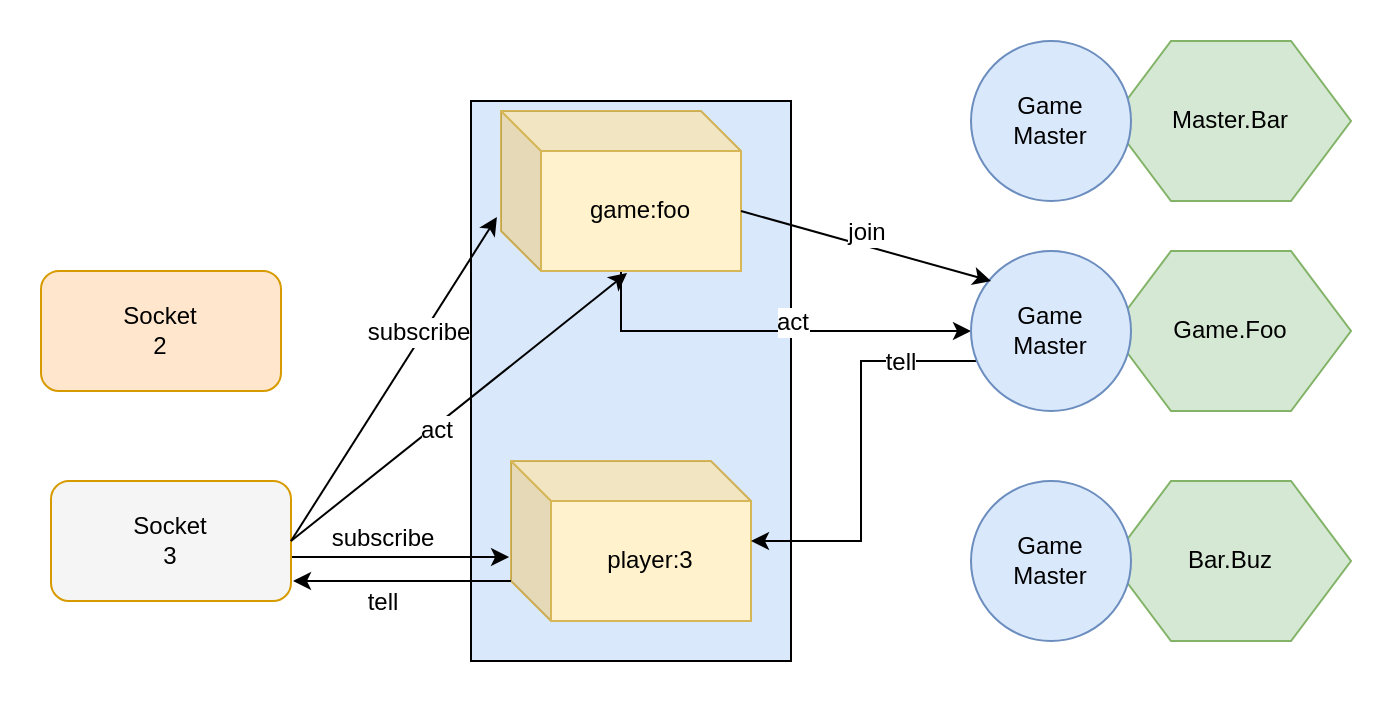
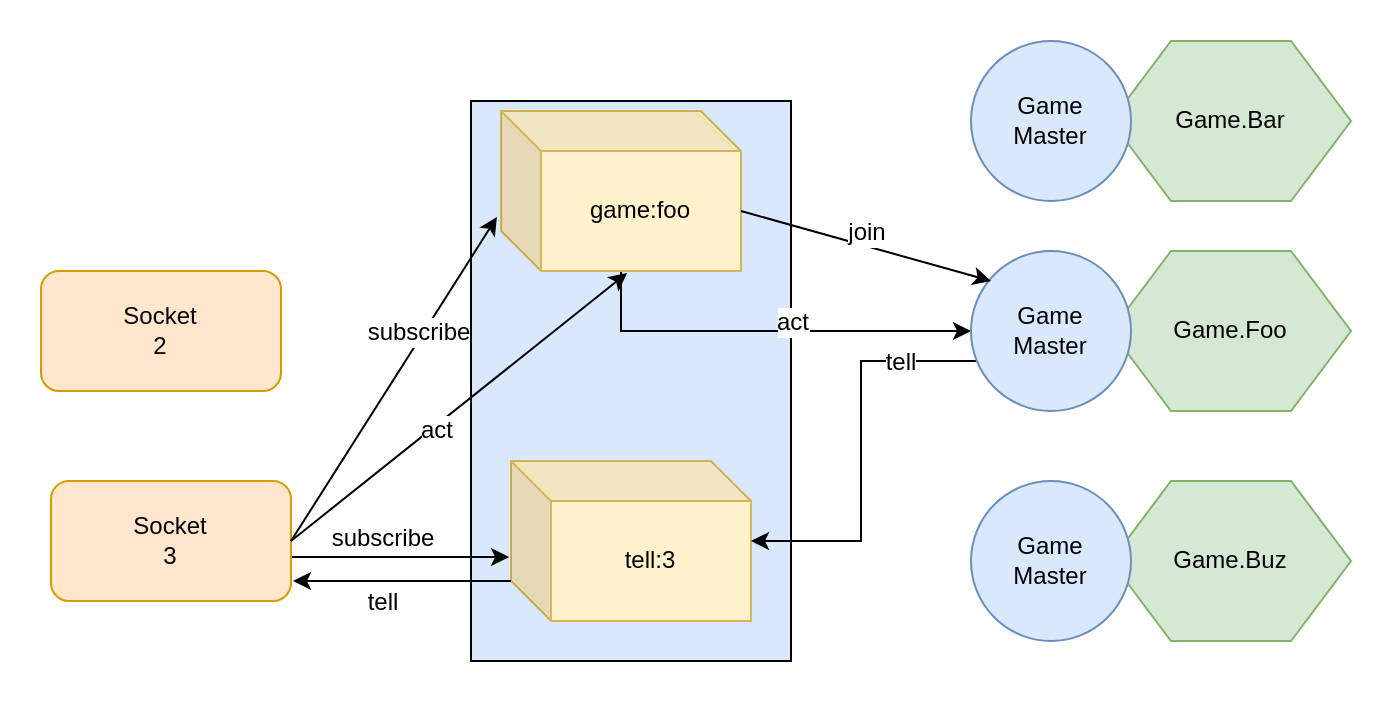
  <mxCell id="0" />
  <mxCell id="1" parent="0" />
  <mxCell id="2" value="game_channel" style="rounded=0;whiteSpace=wrap;html=1;verticalAlign=top;fillColor=#dae8fc;" vertex="1" parent="1"><mxGeometry x="235" y="50" width="160" height="280" as="geometry" /></mxCell>
- <mxCell id="3" value="Master.Bar" style="shape=hexagon;perimeter=hexagonPerimeter2;whiteSpace=wrap;html=1;fillColor=#d5e8d4;strokeColor=#82b366;" vertex="1" parent="1"><mxGeometry x="555" y="20" width="120" height="80" as="geometry" /></mxCell>
+ <mxCell id="3" value="Game.Bar" style="shape=hexagon;perimeter=hexagonPerimeter2;whiteSpace=wrap;html=1;fillColor=#d5e8d4;strokeColor=#82b366;" vertex="1" parent="1"><mxGeometry x="555" y="20" width="120" height="80" as="geometry" /></mxCell>
  <mxCell id="4" value="&lt;div&gt;Socket &lt;br&gt;&lt;/div&gt;&lt;div&gt;2&lt;/div&gt;" style="rounded=1;whiteSpace=wrap;html=1;fillColor=#ffe6cc;strokeColor=#d79b00;" vertex="1" parent="1"><mxGeometry x="20" y="135" width="120" height="60" as="geometry" /></mxCell>
  <mxCell id="5" value="" style="edgeStyle=orthogonalEdgeStyle;rounded=0;orthogonalLoop=1;jettySize=auto;html=1;entryX=-0.008;entryY=0.6;entryDx=0;entryDy=0;entryPerimeter=0;" edge="1" parent="1" source="7" target="14"><mxGeometry relative="1" as="geometry"><mxPoint x="225" y="270" as="targetPoint" /><Array as="points"><mxPoint x="205" y="278" /><mxPoint x="205" y="278" /></Array></mxGeometry></mxCell>
  <mxCell id="6" value="subscribe" style="text;html=1;resizable=0;points=[];align=center;verticalAlign=middle;labelBackgroundColor=#ffffff;" vertex="1" connectable="0" parent="5"><mxGeometry x="-0.266" y="-8" relative="1" as="geometry"><mxPoint x="5" y="-18" as="offset" /></mxGeometry></mxCell>
- <mxCell id="7" value="&lt;div&gt;Socket &lt;br&gt;&lt;/div&gt;&lt;div&gt;3&lt;/div&gt;" style="rounded=1;whiteSpace=wrap;html=1;fillColor=#f5f5f5;strokeColor=#d79b00;" vertex="1" parent="1"><mxGeometry x="25" y="240" width="120" height="60" as="geometry" /></mxCell>
+ <mxCell id="7" value="&lt;div&gt;Socket &lt;br&gt;&lt;/div&gt;&lt;div&gt;3&lt;/div&gt;" style="rounded=1;whiteSpace=wrap;html=1;fillColor=#ffe6cc;strokeColor=#d79b00;" vertex="1" parent="1"><mxGeometry x="25" y="240" width="120" height="60" as="geometry" /></mxCell>
  <mxCell id="8" value="Game&lt;br&gt;Master" style="ellipse;whiteSpace=wrap;html=1;aspect=fixed;fillColor=#dae8fc;strokeColor=#6c8ebf;" vertex="1" parent="1"><mxGeometry x="485" y="20" width="80" height="80" as="geometry" /></mxCell>
  <mxCell id="9" value="" style="edgeStyle=orthogonalEdgeStyle;rounded=0;orthogonalLoop=1;jettySize=auto;html=1;" edge="1" parent="1" source="11" target="19"><mxGeometry relative="1" as="geometry"><mxPoint x="455" y="130" as="targetPoint" /><Array as="points"><mxPoint x="415" y="165" /><mxPoint x="415" y="165" /></Array></mxGeometry></mxCell>
  <mxCell id="10" value="act" style="text;html=1;resizable=0;points=[];align=center;verticalAlign=middle;labelBackgroundColor=#ffffff;" vertex="1" connectable="0" parent="9"><mxGeometry x="0.164" y="-3" relative="1" as="geometry"><mxPoint x="-4" y="-8" as="offset" /></mxGeometry></mxCell>
  <mxCell id="11" value="game:foo" style="shape=cube;whiteSpace=wrap;html=1;boundedLbl=1;backgroundOutline=1;darkOpacity=0.05;darkOpacity2=0.1;fillColor=#fff2cc;strokeColor=#d6b656;" vertex="1" parent="1"><mxGeometry x="250" y="55" width="120" height="80" as="geometry" /></mxCell>
  <mxCell id="12" value="" style="endArrow=classic;html=1;exitX=1;exitY=0.5;exitDx=0;exitDy=0;entryX=-0.017;entryY=0.663;entryDx=0;entryDy=0;entryPerimeter=0;" edge="1" parent="1" source="7" target="11"><mxGeometry width="50" height="50" relative="1" as="geometry"><mxPoint x="25" y="390" as="sourcePoint" /><mxPoint x="75" y="340" as="targetPoint" /></mxGeometry></mxCell>
  <mxCell id="13" value="&lt;div&gt;subscribe&lt;/div&gt;" style="text;html=1;resizable=0;points=[];align=center;verticalAlign=middle;labelBackgroundColor=#ffffff;" vertex="1" connectable="0" parent="12"><mxGeometry x="0.27" y="2" relative="1" as="geometry"><mxPoint as="offset" /></mxGeometry></mxCell>
- <mxCell id="14" value="player:3" style="shape=cube;whiteSpace=wrap;html=1;boundedLbl=1;backgroundOutline=1;darkOpacity=0.05;darkOpacity2=0.1;fillColor=#fff2cc;strokeColor=#d6b656;" vertex="1" parent="1"><mxGeometry x="255" y="230" width="120" height="80" as="geometry" /></mxCell>
- <mxCell id="15" value="Bar.Buz" style="shape=hexagon;perimeter=hexagonPerimeter2;whiteSpace=wrap;html=1;fillColor=#d5e8d4;strokeColor=#82b366;" vertex="1" parent="1"><mxGeometry x="555" y="240" width="120" height="80" as="geometry" /></mxCell>
+ <mxCell id="14" value="tell:3" style="shape=cube;whiteSpace=wrap;html=1;boundedLbl=1;backgroundOutline=1;darkOpacity=0.05;darkOpacity2=0.1;fillColor=#fff2cc;strokeColor=#d6b656;" vertex="1" parent="1"><mxGeometry x="255" y="230" width="120" height="80" as="geometry" /></mxCell>
+ <mxCell id="15" value="Game.Buz" style="shape=hexagon;perimeter=hexagonPerimeter2;whiteSpace=wrap;html=1;fillColor=#d5e8d4;strokeColor=#82b366;" vertex="1" parent="1"><mxGeometry x="555" y="240" width="120" height="80" as="geometry" /></mxCell>
  <mxCell id="16" value="Game.Foo" style="shape=hexagon;perimeter=hexagonPerimeter2;whiteSpace=wrap;html=1;fillColor=#d5e8d4;strokeColor=#82b366;" vertex="1" parent="1"><mxGeometry x="555" y="125" width="120" height="80" as="geometry" /></mxCell>
  <mxCell id="17" value="" style="edgeStyle=orthogonalEdgeStyle;rounded=0;orthogonalLoop=1;jettySize=auto;html=1;entryX=1;entryY=0.5;entryDx=0;entryDy=0;entryPerimeter=0;" edge="1" parent="1" source="19" target="14"><mxGeometry relative="1" as="geometry"><Array as="points"><mxPoint x="430" y="180" /><mxPoint x="430" y="270" /></Array></mxGeometry></mxCell>
  <mxCell id="18" value="tell" style="text;html=1;resizable=0;points=[];align=center;verticalAlign=middle;labelBackgroundColor=#ffffff;" vertex="1" connectable="0" parent="17"><mxGeometry x="-0.626" relative="1" as="geometry"><mxPoint as="offset" /></mxGeometry></mxCell>
  <mxCell id="19" value="Game&lt;br&gt;Master" style="ellipse;whiteSpace=wrap;html=1;aspect=fixed;fillColor=#dae8fc;strokeColor=#6c8ebf;" vertex="1" parent="1"><mxGeometry x="485" y="125" width="80" height="80" as="geometry" /></mxCell>
  <mxCell id="20" value="Game&lt;br&gt;Master" style="ellipse;whiteSpace=wrap;html=1;aspect=fixed;fillColor=#dae8fc;strokeColor=#6c8ebf;" vertex="1" parent="1"><mxGeometry x="485" y="240" width="80" height="80" as="geometry" /></mxCell>
  <mxCell id="21" value="" style="endArrow=classic;html=1;exitX=0;exitY=0;exitDx=120;exitDy=50;exitPerimeter=0;" edge="1" parent="1" source="11"><mxGeometry width="50" height="50" relative="1" as="geometry"><mxPoint x="25" y="400" as="sourcePoint" /><mxPoint x="495" y="140" as="targetPoint" /></mxGeometry></mxCell>
  <mxCell id="22" value="join" style="text;html=1;resizable=0;points=[];align=center;verticalAlign=middle;labelBackgroundColor=#ffffff;" vertex="1" connectable="0" parent="21"><mxGeometry x="-0.4" y="2" relative="1" as="geometry"><mxPoint x="24" y="2" as="offset" /></mxGeometry></mxCell>
  <mxCell id="23" value="" style="endArrow=classic;html=1;exitX=1;exitY=0.5;exitDx=0;exitDy=0;entryX=0.525;entryY=1.013;entryDx=0;entryDy=0;entryPerimeter=0;" edge="1" parent="1" source="7" target="11"><mxGeometry width="50" height="50" relative="1" as="geometry"><mxPoint x="25" y="400" as="sourcePoint" /><mxPoint x="75" y="350" as="targetPoint" /></mxGeometry></mxCell>
  <mxCell id="24" value="act" style="text;html=1;resizable=0;points=[];align=center;verticalAlign=middle;labelBackgroundColor=#ffffff;" vertex="1" connectable="0" parent="23"><mxGeometry x="-0.156" y="-2" relative="1" as="geometry"><mxPoint as="offset" /></mxGeometry></mxCell>
  <mxCell id="25" value="" style="endArrow=classic;html=1;exitX=0;exitY=0;exitDx=0;exitDy=60;exitPerimeter=0;" edge="1" parent="1" source="14"><mxGeometry width="50" height="50" relative="1" as="geometry"><mxPoint x="25" y="400" as="sourcePoint" /><mxPoint x="146" y="290" as="targetPoint" /><Array as="points" /></mxGeometry></mxCell>
  <mxCell id="26" value="tell" style="text;html=1;resizable=0;points=[];align=center;verticalAlign=middle;labelBackgroundColor=#ffffff;" vertex="1" connectable="0" parent="25"><mxGeometry x="-0.009" y="3" relative="1" as="geometry"><mxPoint x="-11" y="7" as="offset" /></mxGeometry></mxCell>
